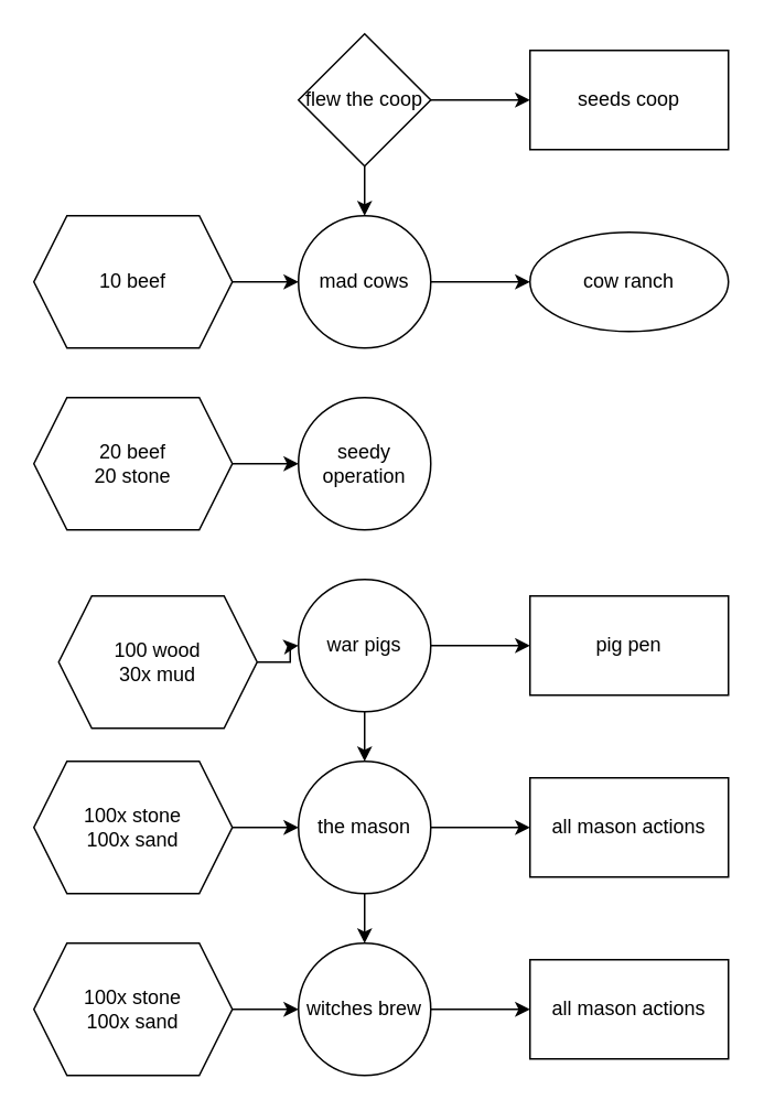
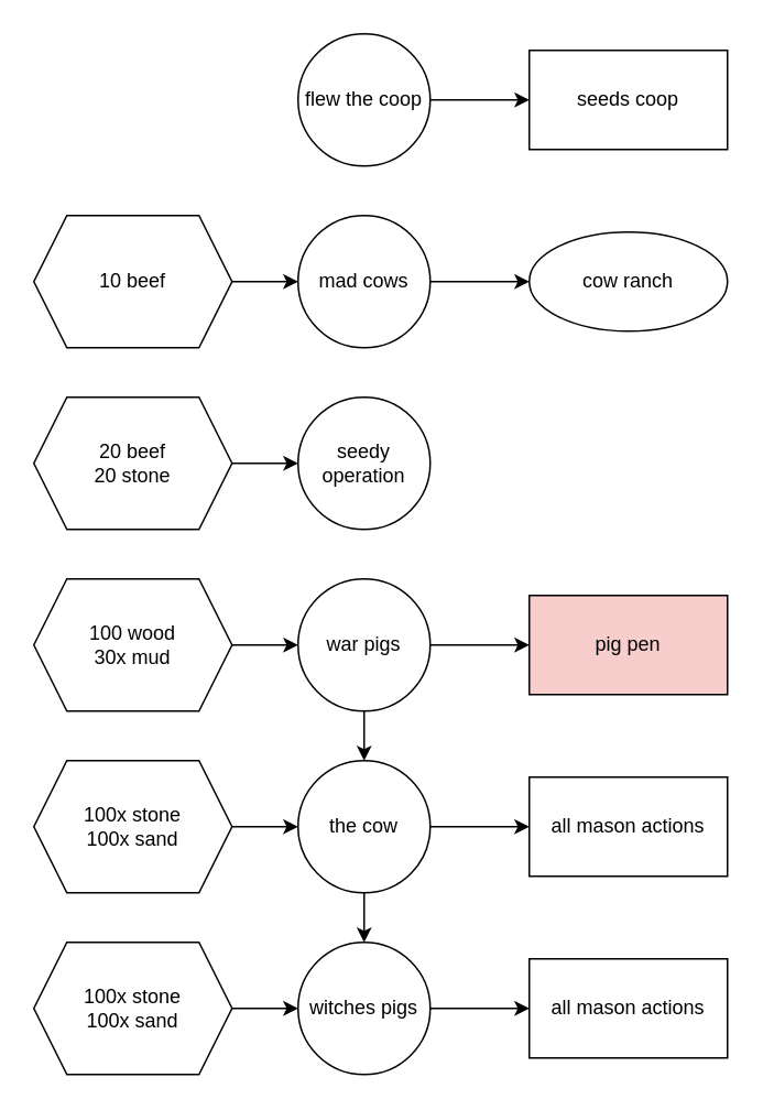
  <mxCell id="0" />
  <mxCell id="1" parent="0" />
  <mxCell id="2" value="" style="edgeStyle=orthogonalEdgeStyle;rounded=0;orthogonalLoop=1;jettySize=auto;html=1;" edge="1" parent="1" source="4" target="5"><mxGeometry relative="1" as="geometry" /></mxCell>
- <mxCell id="3" value="" style="edgeStyle=orthogonalEdgeStyle;rounded=0;orthogonalLoop=1;jettySize=auto;html=1;" edge="1" parent="1" source="4" target="7"><mxGeometry relative="1" as="geometry" /></mxCell>
- <mxCell id="4" value="flew the coop" style="rhombus;whiteSpace=wrap;html=1;aspect=fixed;" vertex="1" parent="1"><mxGeometry x="180" width="80" height="80" as="geometry" y="20" /></mxCell>
+ <mxCell id="4" value="flew the coop" style="ellipse;whiteSpace=wrap;html=1;aspect=fixed;" vertex="1" parent="1"><mxGeometry x="180" width="80" height="80" as="geometry" y="20" /></mxCell>
  <mxCell id="5" value="seeds coop" style="whiteSpace=wrap;html=1;" vertex="1" parent="1"><mxGeometry x="320" y="30" width="120" height="60" as="geometry" /></mxCell>
  <mxCell id="6" value="" style="edgeStyle=orthogonalEdgeStyle;rounded=0;orthogonalLoop=1;jettySize=auto;html=1;" edge="1" parent="1" source="7" target="10"><mxGeometry relative="1" as="geometry" /></mxCell>
  <mxCell id="7" value="mad cows" style="ellipse;whiteSpace=wrap;html=1;aspect=fixed;" vertex="1" parent="1"><mxGeometry x="180" y="130" width="80" height="80" as="geometry" /></mxCell>
  <mxCell id="8" value="" style="edgeStyle=orthogonalEdgeStyle;rounded=0;orthogonalLoop=1;jettySize=auto;html=1;" edge="1" parent="1" source="9"><mxGeometry relative="1" as="geometry"><mxPoint x="180" y="170" as="targetPoint" /></mxGeometry></mxCell>
  <mxCell id="9" value="10 beef" style="shape=hexagon;perimeter=hexagonPerimeter2;whiteSpace=wrap;html=1;fixedSize=1;" vertex="1" parent="1"><mxGeometry y="130" width="120" height="80" as="geometry" x="20" /></mxCell>
  <mxCell id="10" value="cow ranch" style="ellipse;whiteSpace=wrap;html=1;" vertex="1" parent="1"><mxGeometry x="320" y="140" width="120" height="60" as="geometry" /></mxCell>
  <mxCell id="11" value="seedy operation" style="ellipse;whiteSpace=wrap;html=1;aspect=fixed;" vertex="1" parent="1"><mxGeometry x="180" y="240" width="80" height="80" as="geometry" /></mxCell>
  <mxCell id="12" value="" style="edgeStyle=orthogonalEdgeStyle;rounded=0;orthogonalLoop=1;jettySize=auto;html=1;" edge="1" parent="1" source="13"><mxGeometry relative="1" as="geometry"><mxPoint x="180" y="280" as="targetPoint" /></mxGeometry></mxCell>
  <mxCell id="13" value="20 beef&lt;br&gt;20 stone" style="shape=hexagon;perimeter=hexagonPerimeter2;whiteSpace=wrap;html=1;fixedSize=1;" vertex="1" parent="1"><mxGeometry y="240" width="120" height="80" as="geometry" x="20" /></mxCell>
  <mxCell id="14" value="" style="edgeStyle=orthogonalEdgeStyle;rounded=0;orthogonalLoop=1;jettySize=auto;html=1;" edge="1" parent="1" source="16" target="19"><mxGeometry relative="1" as="geometry" /></mxCell>
  <mxCell id="15" value="" style="edgeStyle=orthogonalEdgeStyle;rounded=0;orthogonalLoop=1;jettySize=auto;html=1;" edge="1" parent="1" source="16" target="21"><mxGeometry relative="1" as="geometry" /></mxCell>
- <mxCell id="16" value="the mason" style="ellipse;whiteSpace=wrap;html=1;aspect=fixed;" vertex="1" parent="1"><mxGeometry x="180" y="460" width="80" height="80" as="geometry" /></mxCell>
+ <mxCell id="16" value="the cow" style="ellipse;whiteSpace=wrap;html=1;aspect=fixed;" vertex="1" parent="1"><mxGeometry x="180" y="460" width="80" height="80" as="geometry" /></mxCell>
  <mxCell id="17" value="" style="edgeStyle=orthogonalEdgeStyle;rounded=0;orthogonalLoop=1;jettySize=auto;html=1;" edge="1" parent="1" source="18"><mxGeometry relative="1" as="geometry"><mxPoint x="180" y="500" as="targetPoint" /></mxGeometry></mxCell>
  <mxCell id="18" value="100x stone&lt;br&gt;100x sand" style="shape=hexagon;perimeter=hexagonPerimeter2;whiteSpace=wrap;html=1;fixedSize=1;" vertex="1" parent="1"><mxGeometry y="460" width="120" height="80" as="geometry" x="20" /></mxCell>
  <mxCell id="19" value="all mason actions" style="whiteSpace=wrap;html=1;" vertex="1" parent="1"><mxGeometry x="320" y="470" width="120" height="60" as="geometry" /></mxCell>
  <mxCell id="20" value="" style="edgeStyle=orthogonalEdgeStyle;rounded=0;orthogonalLoop=1;jettySize=auto;html=1;" edge="1" parent="1" source="21" target="24"><mxGeometry relative="1" as="geometry" /></mxCell>
- <mxCell id="21" value="witches brew" style="ellipse;whiteSpace=wrap;html=1;aspect=fixed;" vertex="1" parent="1"><mxGeometry x="180" y="570" width="80" height="80" as="geometry" /></mxCell>
+ <mxCell id="21" value="witches pigs" style="ellipse;whiteSpace=wrap;html=1;aspect=fixed;" vertex="1" parent="1"><mxGeometry x="180" y="570" width="80" height="80" as="geometry" /></mxCell>
  <mxCell id="22" value="" style="edgeStyle=orthogonalEdgeStyle;rounded=0;orthogonalLoop=1;jettySize=auto;html=1;" edge="1" parent="1" source="23"><mxGeometry relative="1" as="geometry"><mxPoint x="180" y="610" as="targetPoint" /></mxGeometry></mxCell>
  <mxCell id="23" value="100x stone&lt;br&gt;100x sand" style="shape=hexagon;perimeter=hexagonPerimeter2;whiteSpace=wrap;html=1;fixedSize=1;" vertex="1" parent="1"><mxGeometry y="570" width="120" height="80" as="geometry" x="20" /></mxCell>
  <mxCell id="24" value="all mason actions" style="whiteSpace=wrap;html=1;" vertex="1" parent="1"><mxGeometry x="320" y="580" width="120" height="60" as="geometry" /></mxCell>
  <mxCell id="25" value="" style="edgeStyle=orthogonalEdgeStyle;rounded=0;orthogonalLoop=1;jettySize=auto;html=1;" edge="1" parent="1" source="27" target="30"><mxGeometry relative="1" as="geometry" /></mxCell>
  <mxCell id="26" value="" style="edgeStyle=orthogonalEdgeStyle;rounded=0;orthogonalLoop=1;jettySize=auto;html=1;" edge="1" parent="1" source="27" target="16"><mxGeometry relative="1" as="geometry" /></mxCell>
  <mxCell id="27" value="war pigs" style="ellipse;whiteSpace=wrap;html=1;aspect=fixed;" vertex="1" parent="1"><mxGeometry x="180" y="350" width="80" height="80" as="geometry" /></mxCell>
  <mxCell id="28" value="" style="edgeStyle=orthogonalEdgeStyle;rounded=0;orthogonalLoop=1;jettySize=auto;html=1;" edge="1" parent="1" source="29"><mxGeometry relative="1" as="geometry"><mxPoint x="180" y="390" as="targetPoint" /></mxGeometry></mxCell>
- <mxCell id="29" value="100 wood&lt;br&gt;30x mud" style="shape=hexagon;perimeter=hexagonPerimeter2;whiteSpace=wrap;html=1;fixedSize=1;" vertex="1" parent="1"><mxGeometry x="35" y="360" width="120" height="80" as="geometry" /></mxCell>
- <mxCell id="30" value="pig pen" style="whiteSpace=wrap;html=1;" vertex="1" parent="1"><mxGeometry x="320" y="360" width="120" height="60" as="geometry" /></mxCell>
+ <mxCell id="29" value="100 wood&lt;br&gt;30x mud" style="shape=hexagon;perimeter=hexagonPerimeter2;whiteSpace=wrap;html=1;fixedSize=1;" vertex="1" parent="1"><mxGeometry y="350" width="120" height="80" as="geometry" x="20" /></mxCell>
+ <mxCell id="30" value="pig pen" style="whiteSpace=wrap;html=1;fillColor=#f8cecc;" vertex="1" parent="1"><mxGeometry x="320" y="360" width="120" height="60" as="geometry" /></mxCell>
